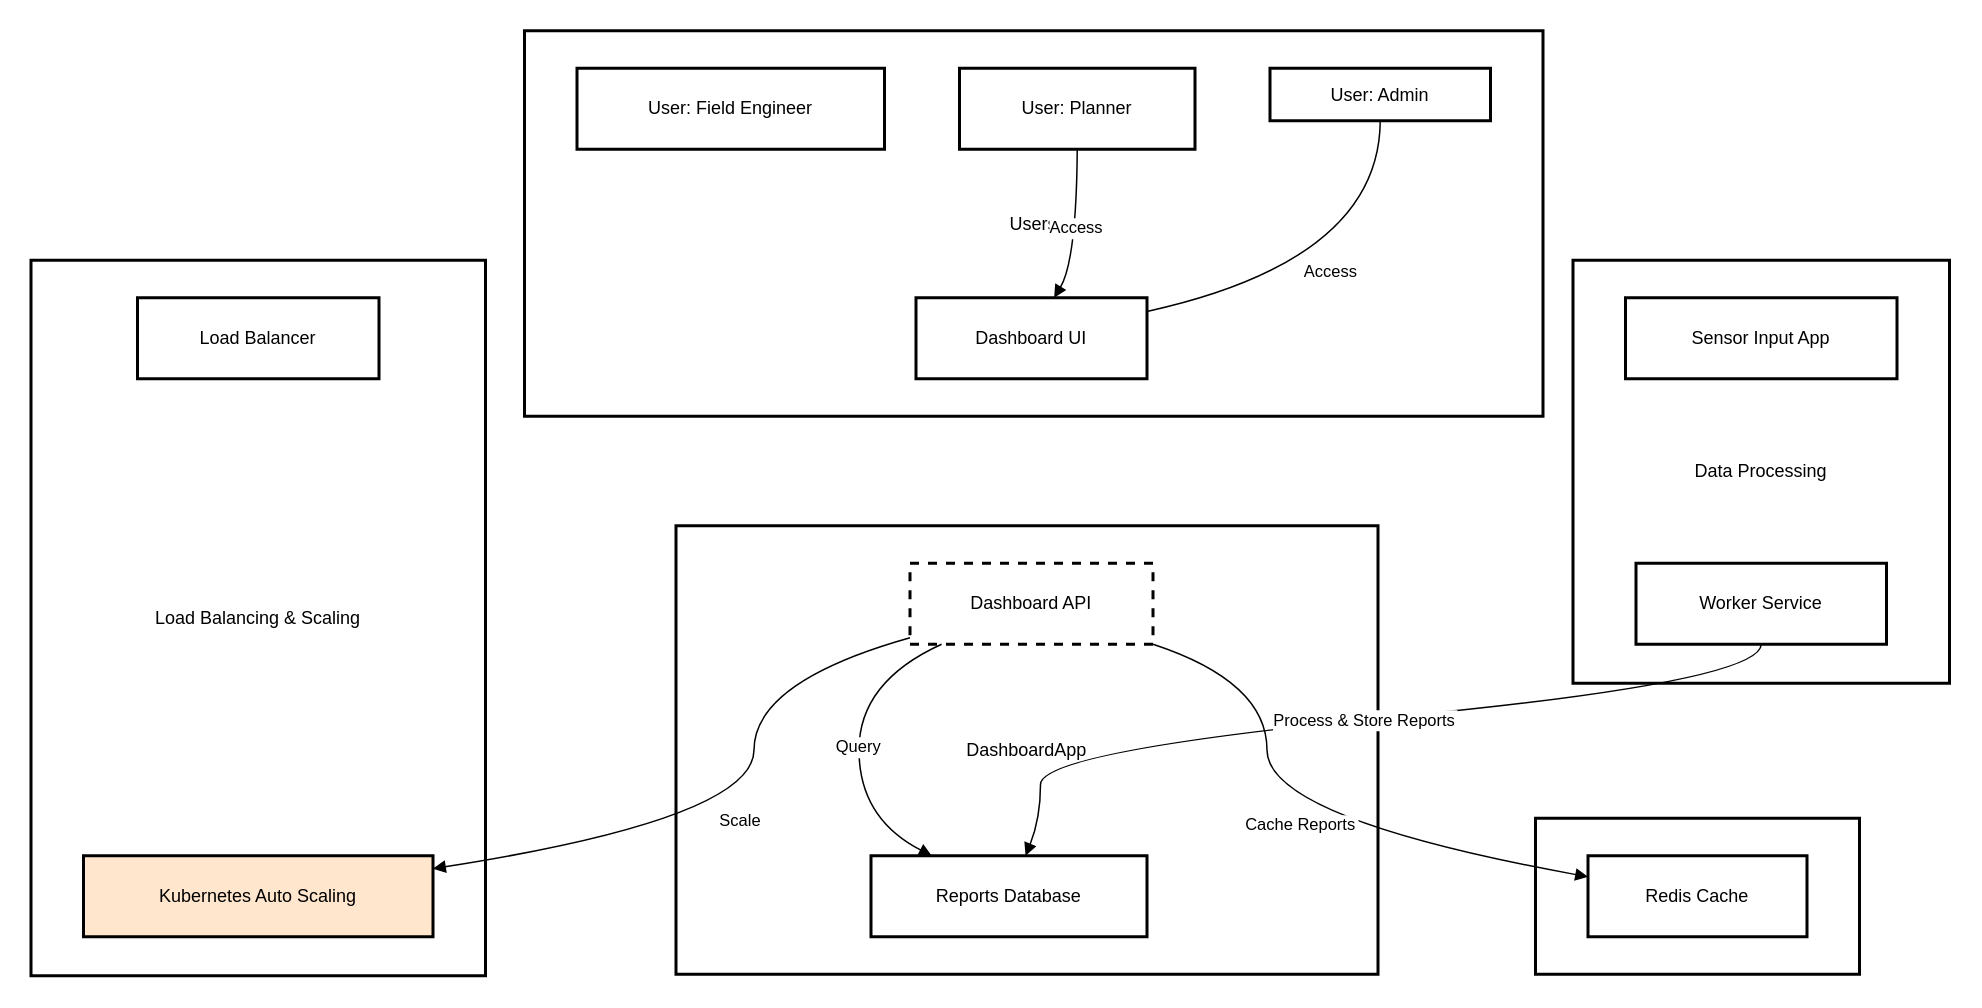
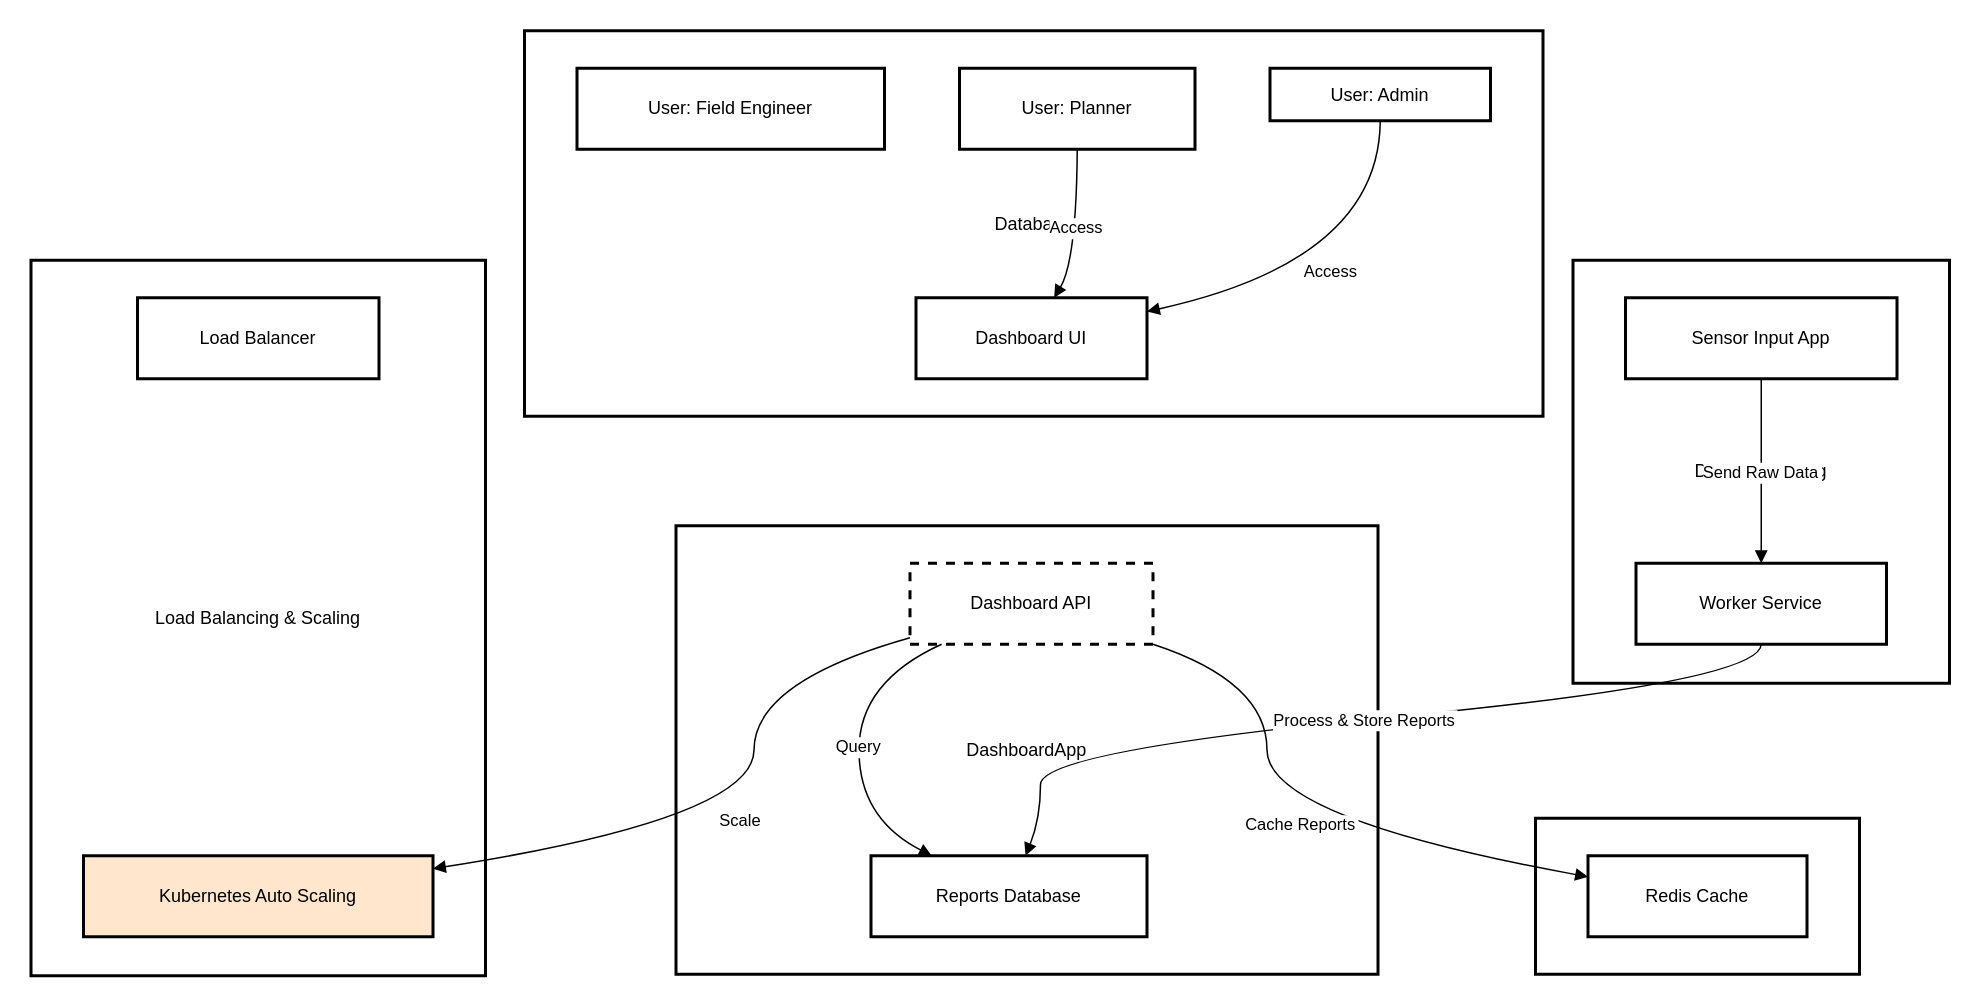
  <mxCell id="0" />
  <mxCell id="1" parent="0" />
  <mxCell id="2" value="Caching &amp; Optimization" style="whiteSpace=wrap;strokeWidth=2;" vertex="1" parent="1"><mxGeometry x="1023" y="545" width="216" height="104" as="geometry" /></mxCell>
  <mxCell id="3" value="Load Balancing &amp; Scaling" style="whiteSpace=wrap;strokeWidth=2;" vertex="1" parent="1"><mxGeometry x="20" y="173" width="303" height="477" as="geometry" /></mxCell>
  <mxCell id="4" value="Data Processing" style="whiteSpace=wrap;strokeWidth=2;" vertex="1" parent="1"><mxGeometry x="1048" y="173" width="251" height="282" as="geometry" /></mxCell>
  <mxCell id="5" value="DashboardApp" style="whiteSpace=wrap;strokeWidth=2;" vertex="1" parent="1"><mxGeometry x="450" y="350" width="468" height="299" as="geometry" /></mxCell>
- <mxCell id="6" value="Users" style="whiteSpace=wrap;strokeWidth=2;" vertex="1" parent="1"><mxGeometry x="349" y="20" width="679" height="257" as="geometry" /></mxCell>
+ <mxCell id="6" value="Database" style="whiteSpace=wrap;strokeWidth=2;" vertex="1" parent="1"><mxGeometry x="349" y="20" width="679" height="257" as="geometry" /></mxCell>
  <mxCell id="7" value="User: Field Engineer" style="whiteSpace=wrap;strokeWidth=2;" vertex="1" parent="1"><mxGeometry x="384" y="45" width="205" height="54" as="geometry" /></mxCell>
  <mxCell id="8" value="Dashboard UI" style="whiteSpace=wrap;strokeWidth=2;" vertex="1" parent="1"><mxGeometry x="610" y="198" width="154" height="54" as="geometry" /></mxCell>
  <mxCell id="9" value="User: Planner" style="whiteSpace=wrap;strokeWidth=2;" vertex="1" parent="1"><mxGeometry x="639" y="45" width="157" height="54" as="geometry" /></mxCell>
  <mxCell id="10" value="User: Admin" style="whiteSpace=wrap;strokeWidth=2;" vertex="1" parent="1"><mxGeometry x="846" y="45" width="147" height="35" as="geometry" /></mxCell>
  <mxCell id="11" value="Dashboard API" style="whiteSpace=wrap;strokeWidth=2;dashed=1;" vertex="1" parent="1"><mxGeometry x="606" y="375" width="162" height="54" as="geometry" /></mxCell>
  <mxCell id="12" value="Reports Database" style="whiteSpace=wrap;strokeWidth=2;" vertex="1" parent="1"><mxGeometry x="580" y="570" width="184" height="54" as="geometry" /></mxCell>
  <mxCell id="13" value="Sensor Input App" style="whiteSpace=wrap;strokeWidth=2;" vertex="1" parent="1"><mxGeometry x="1083" y="198" width="181" height="54" as="geometry" /></mxCell>
  <mxCell id="14" value="Worker Service" style="whiteSpace=wrap;strokeWidth=2;" vertex="1" parent="1"><mxGeometry x="1090" y="375" width="167" height="54" as="geometry" /></mxCell>
  <mxCell id="15" value="Load Balancer" style="whiteSpace=wrap;strokeWidth=2;" vertex="1" parent="1"><mxGeometry x="91" y="198" width="161" height="54" as="geometry" /></mxCell>
  <mxCell id="16" value="Kubernetes Auto Scaling" style="whiteSpace=wrap;strokeWidth=2;fillColor=#ffe6cc;" vertex="1" parent="1"><mxGeometry x="55" y="570" width="233" height="54" as="geometry" /></mxCell>
  <mxCell id="17" value="Redis Cache" style="whiteSpace=wrap;strokeWidth=2;" vertex="1" parent="1"><mxGeometry x="1058" y="570" width="146" height="54" as="geometry" /></mxCell>
  <mxCell id="18" value="Access" style="curved=1;startArrow=none;endArrow=block;exitX=0.5;exitY=1;entryX=0.6;entryY=-0.01;rounded=0;" edge="1" parent="1" source="9" target="8"><mxGeometry relative="1" as="geometry"><Array as="points"><mxPoint x="717" y="173" /></Array></mxGeometry></mxCell>
- <mxCell id="19" value="Access" style="curved=1;startArrow=none;endArrow=none;exitX=0.5;exitY=1;entryX=1;entryY=0.17;rounded=0;" edge="1" parent="1" source="10" target="8"><mxGeometry relative="1" as="geometry"><Array as="points"><mxPoint x="919" y="173" /></Array></mxGeometry></mxCell>
+ <mxCell id="19" value="Access" style="curved=1;startArrow=none;endArrow=block;exitX=0.5;exitY=1;entryX=1;entryY=0.17;rounded=0;" edge="1" parent="1" source="10" target="8"><mxGeometry relative="1" as="geometry"><Array as="points"><mxPoint x="919" y="173" /></Array></mxGeometry></mxCell>
  <mxCell id="20" value="Query" style="curved=1;startArrow=none;endArrow=block;exitX=0.13;exitY=1;entryX=0.22;entryY=0;rounded=0;" edge="1" parent="1" source="11" target="12"><mxGeometry relative="1" as="geometry"><Array as="points"><mxPoint x="572" y="454" /><mxPoint x="572" y="545" /></Array></mxGeometry></mxCell>
+ <mxCell id="21" value="Send Raw Data" style="curved=1;startArrow=none;endArrow=block;exitX=0.5;exitY=0.99;entryX=0.5;entryY=0;rounded=0;" edge="1" parent="1" source="13" target="14"><mxGeometry relative="1" as="geometry"><Array as="points" /></mxGeometry></mxCell>
  <mxCell id="22" value="Process &amp; Store Reports" style="curved=1;startArrow=none;endArrow=block;exitX=0.5;exitY=1;entryX=0.56;entryY=0;rounded=0;" edge="1" parent="1" source="14" target="12"><mxGeometry relative="1" as="geometry"><Array as="points"><mxPoint x="1173" y="454" /><mxPoint x="693" y="500" /><mxPoint x="693" y="545" /></Array></mxGeometry></mxCell>
  <mxCell id="23" value="Scale" style="curved=1;startArrow=none;endArrow=block;exitX=0;exitY=0.92;entryX=1;entryY=0.16;rounded=0;" edge="1" parent="1" source="11" target="16"><mxGeometry relative="1" as="geometry"><Array as="points"><mxPoint x="502" y="454" /><mxPoint x="502" y="545" /></Array></mxGeometry></mxCell>
  <mxCell id="24" value="Cache Reports" style="curved=1;startArrow=none;endArrow=block;exitX=1;exitY=1;entryX=0;entryY=0.26;rounded=0;" edge="1" parent="1" source="11" target="17"><mxGeometry relative="1" as="geometry"><Array as="points"><mxPoint x="844" y="454" /><mxPoint x="844" y="545" /></Array></mxGeometry></mxCell>
